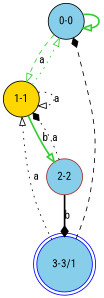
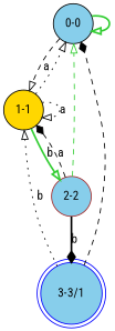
  digraph {
    fontname="Roboto Condensed"
    node [color=black fillcolor=skyblue fontname="Roboto Condensed" shape=circle style=filled]
    edge [arrowhead=onormal fontname="Roboto Condensed" style=dashed]
    n1 [label="0-0"]
    n2 [fillcolor=gold label="1-1"]
    n3 [color=brown label="2-2"]
    n4 [color=blue label="3-3/1" shape=doublecircle]
    n1 -> n1 [color=limegreen style=bold]
-   n1 -> n2 [label=a color=limegreen]
-   n2 -> n1 [color=limegreen style=dotted]
+   n1 -> n2 [label=a]
+   n2 -> n1 [color=black style=dotted]
    n2 -> n2 [label=a style=dotted]
    n2 -> n3 [color=limegreen label=b style=bold]
-   n3 -> n2 [arrowhead=diamond label=a style=dotted]
+   n3 -> n1 [color=limegreen]
+   n3 -> n2 [arrowhead=diamond label=a]
    n3 -> n4 [arrowhead=diamond label=b style=bold]
    n4 -> n1 [arrowhead=diamond color=black]
-   n4 -> n2 [label=a style=dotted]
+   n4 -> n2 [label=b style=dotted]
  }
